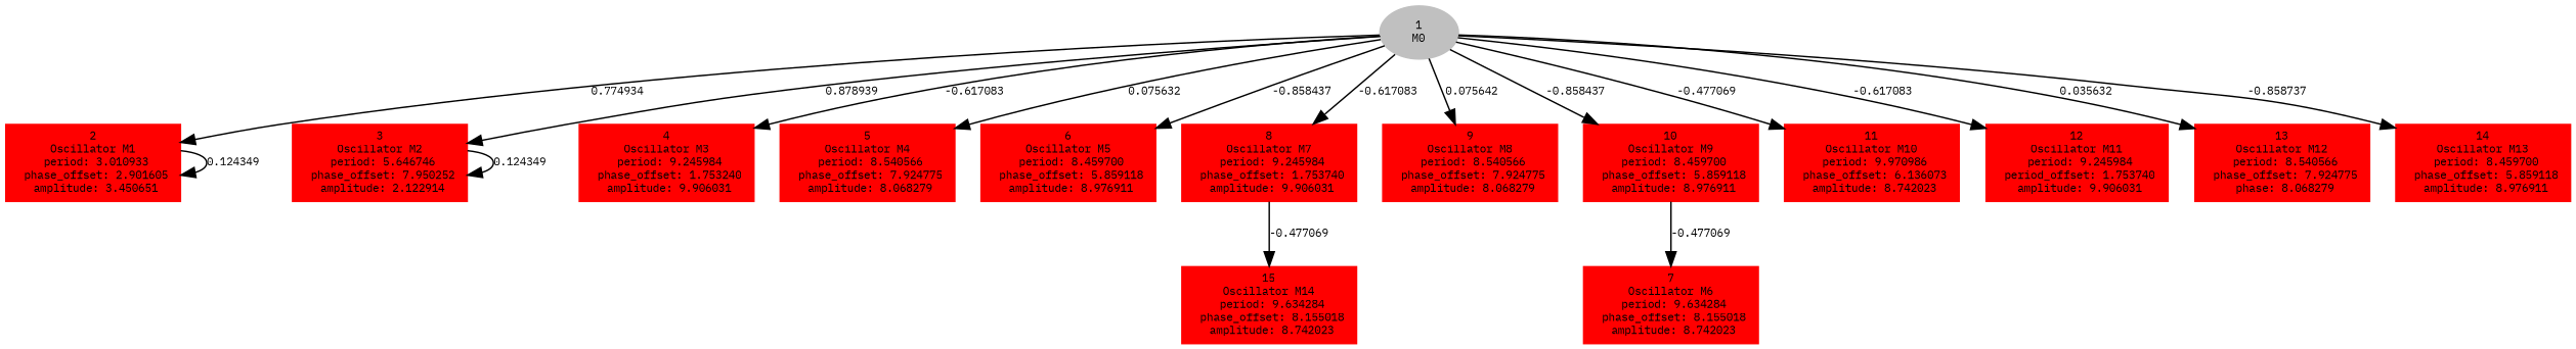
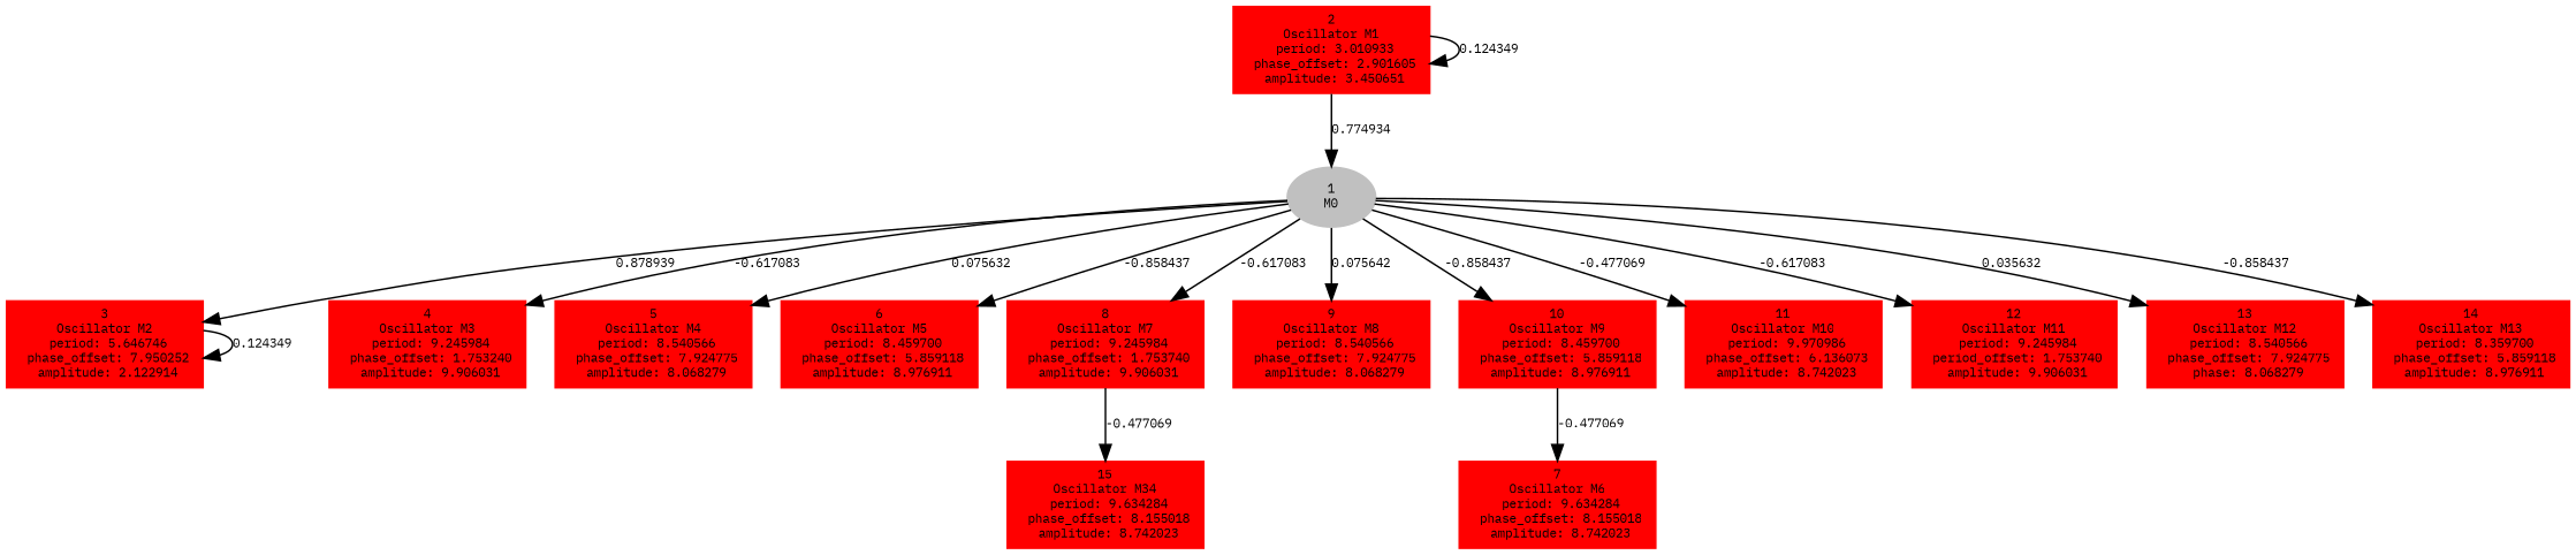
  digraph {
    fontname="IBM Plex Mono"
    forcelabels=true
    node [color=red fontname="IBM Plex Mono" fontsize=8 style=filled shape=box]
    edge [fontname="IBM Plex Mono" fontsize=8]
    n1 [color=grey label=<1<BR/>M0> shape=""]
    n2 [label=<2<BR />Oscillator M1<BR /> period: 3.010933<BR /> phase_offset: 2.901605<BR /> amplitude: 3.450651>]
    n3 [label=<3<BR />Oscillator M2<BR /> period: 5.646746<BR /> phase_offset: 7.950252<BR /> amplitude: 2.122914>]
    n4 [label=<4<BR />Oscillator M3<BR /> period: 9.245984<BR /> phase_offset: 1.753240<BR /> amplitude: 9.906031>]
    n5 [label=<5<BR />Oscillator M4<BR /> period: 8.540566<BR /> phase_offset: 7.924775<BR /> amplitude: 8.068279>]
    n6 [label=<6<BR />Oscillator M5<BR /> period: 8.459700<BR /> phase_offset: 5.859118<BR /> amplitude: 8.976911>]
    n7 [label=<8<BR />Oscillator M7<BR /> period: 9.245984<BR /> phase_offset: 1.753740<BR /> amplitude: 9.906031>]
    n8 [label=<9<BR />Oscillator M8<BR /> period: 8.540566<BR /> phase_offset: 7.924775<BR /> amplitude: 8.068279>]
    n9 [label=<10<BR />Oscillator M9<BR /> period: 8.459700<BR /> phase_offset: 5.859118<BR /> amplitude: 8.976911>]
    n10 [label=<11<BR />Oscillator M10<BR /> period: 9.970986<BR /> phase_offset: 6.136073<BR /> amplitude: 8.742023>]
    n11 [label=<12<BR />Oscillator M11<BR /> period: 9.245984<BR /> period_offset: 1.753740<BR /> amplitude: 9.906031>]
    n12 [label=<13<BR />Oscillator M12<BR /> period: 8.540566<BR /> phase_offset: 7.924775<BR /> phase: 8.068279>]
-   n13 [label=<14<BR />Oscillator M13<BR /> period: 8.459700<BR /> phase_offset: 5.859118<BR /> amplitude: 8.976911>]
+   n13 [label=<14<BR />Oscillator M13<BR /> period: 8.359700<BR /> phase_offset: 5.859118<BR /> amplitude: 8.976911>]
    n14 [label=<7<BR />Oscillator M6<BR /> period: 9.634284<BR /> phase_offset: 8.155018<BR /> amplitude: 8.742023>]
-   n15 [label=<15<BR />Oscillator M14<BR /> period: 9.634284<BR /> phase_offset: 8.155018<BR /> amplitude: 8.742023>]
-   n1 -> n2 [label="0.774934 "]
+   n15 [label=<15<BR />Oscillator M34<BR /> period: 9.634284<BR /> phase_offset: 8.155018<BR /> amplitude: 8.742023>]
+   n2 -> n1 [label="0.774934 "]
    n1 -> n3 [label="0.878939 "]
    n1 -> n4 [label="-0.617083 "]
    n1 -> n5 [label="0.075632 "]
    n1 -> n6 [label="-0.858437 "]
    n1 -> n7 [label="-0.617083 "]
    n1 -> n8 [label="0.075642 "]
    n1 -> n9 [label="-0.858437 "]
    n1 -> n10 [label="-0.477069 "]
    n1 -> n11 [label="-0.617083 "]
    n1 -> n12 [label="0.035632 "]
-   n1 -> n13 [label="-0.858737 "]
+   n1 -> n13 [label="-0.858437 "]
    n2 -> n2 [label="0.124349 "]
    n3 -> n3 [label="0.124349 "]
    n7 -> n15 [label="-0.477069 "]
    n9 -> n14 [label="-0.477069 "]
  }
